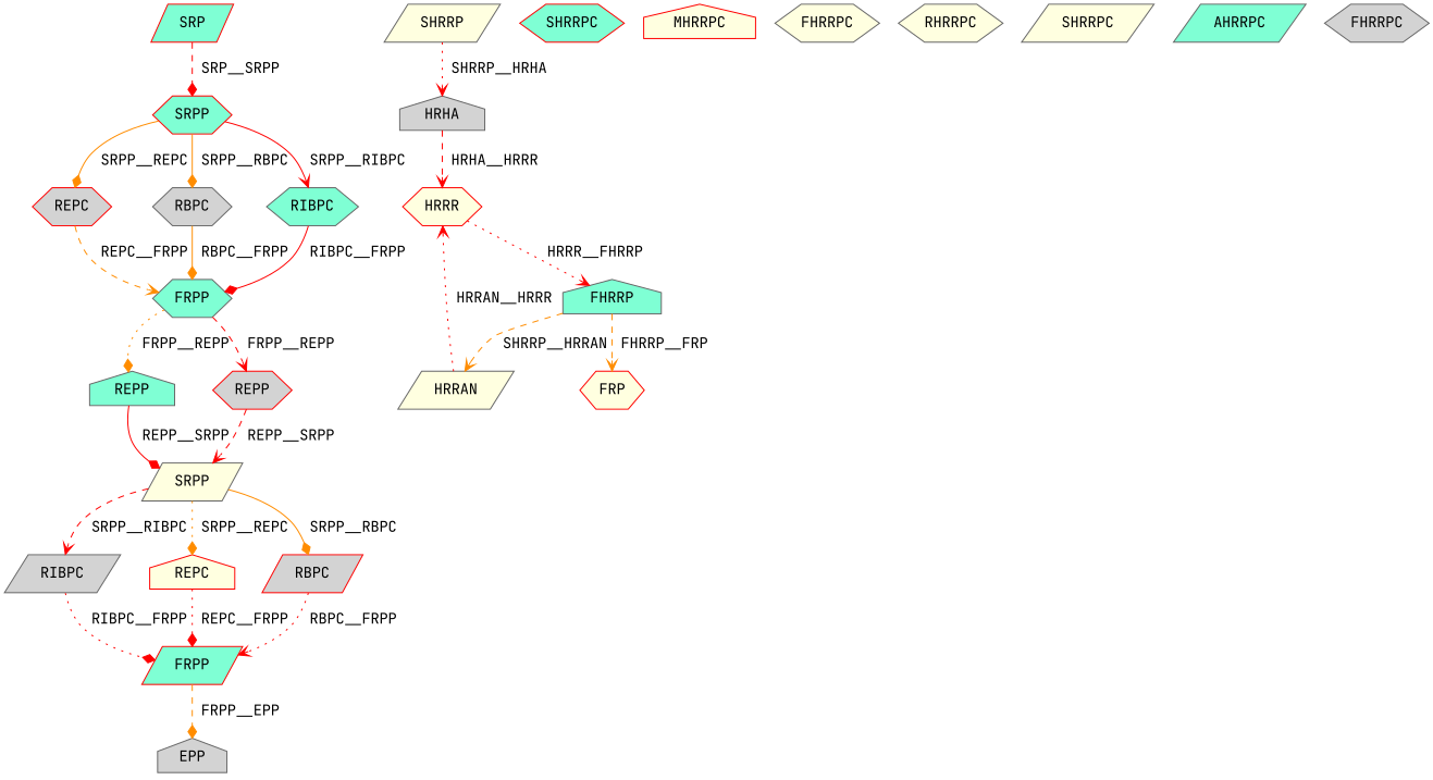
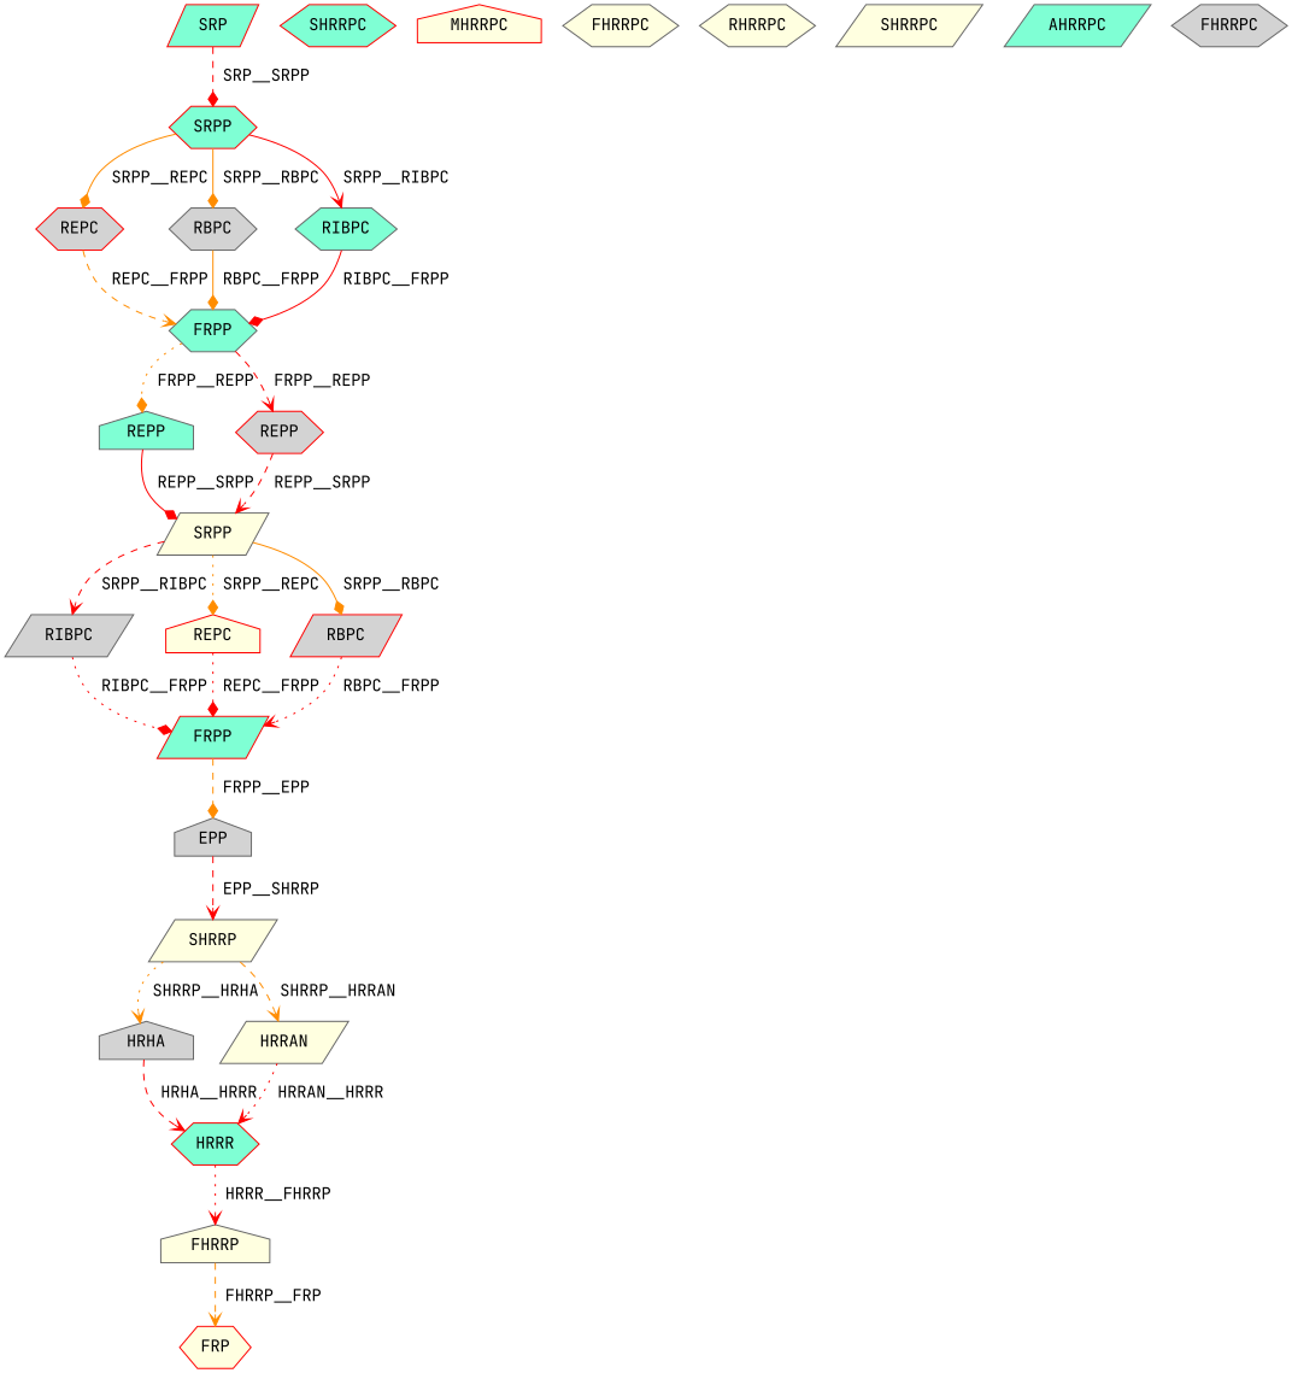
  digraph {
    fontname="JetBrains Mono"
    node [color=gray40 fillcolor=lightyellow fontcolor=black fontname="JetBrains Mono" shape=hexagon style=filled]
    edge [arrowhead=vee color=red fontcolor=black fontname="JetBrains Mono" style=dashed]
    n1 [color=red fillcolor=aquamarine label=SRP shape=parallelogram]
    n2 [color=red fillcolor=aquamarine label=SRPP]
    n3 [color=red fillcolor=lightgrey label=REPC]
    n4 [fillcolor=lightgrey label=RBPC]
    n5 [fillcolor=aquamarine label=RIBPC]
    n6 [fillcolor=aquamarine label=FRPP]
    n7 [fillcolor=aquamarine label=REPP shape=house]
    n8 [color=red fillcolor=lightgrey label=REPP]
    n9 [label=SRPP shape=parallelogram]
    n10 [fillcolor=lightgrey label=RIBPC shape=parallelogram]
    n11 [color=red label=REPC shape=house]
    n12 [color=red fillcolor=lightgrey label=RBPC shape=parallelogram]
    n13 [color=red fillcolor=aquamarine label=FRPP shape=parallelogram]
    n14 [fillcolor=lightgrey label=EPP shape=house]
    n15 [label=SHRRP shape=parallelogram]
    n16 [fillcolor=lightgrey label=HRHA shape=house]
    n17 [label=HRRAN shape=parallelogram]
-   n18 [color=red label=HRRR]
-   n19 [fillcolor=aquamarine label=FHRRP shape=house]
+   n18 [color=red fillcolor=aquamarine label=HRRR]
+   n19 [label=FHRRP shape=house]
    n20 [color=red fillcolor=aquamarine label=SHRRPC]
    n21 [color=red label=MHRRPC shape=house]
    n22 [label=FHRRPC]
    n23 [label=RHRRPC]
    n24 [label=SHRRPC shape=parallelogram]
    n25 [fillcolor=aquamarine label=AHRRPC shape=parallelogram]
    n26 [fillcolor=lightgrey label=FHRRPC]
    n27 [color=red label=FRP]
    n1 -> n2 [arrowhead=diamond label=" SRP__SRPP"]
    n2 -> n3 [arrowhead=diamond color=darkorange label=" SRPP__REPC" style=solid]
    n2 -> n4 [arrowhead=diamond color=darkorange label=" SRPP__RBPC" style=solid]
    n2 -> n5 [label=" SRPP__RIBPC" style=solid]
    n3 -> n6 [color=darkorange label=" REPC__FRPP"]
    n4 -> n6 [arrowhead=diamond color=darkorange label=" RBPC__FRPP" style=solid]
    n5 -> n6 [arrowhead=diamond label=" RIBPC__FRPP" style=solid]
    n6 -> n7 [arrowhead=diamond color=darkorange label=" FRPP__REPP" style=dotted]
    n6 -> n8 [label=" FRPP__REPP"]
    n7 -> n9 [arrowhead=diamond label=" REPP__SRPP" style=solid]
    n8 -> n9 [label=" REPP__SRPP"]
    n9 -> n10 [label=" SRPP__RIBPC"]
    n9 -> n11 [arrowhead=diamond color=darkorange label=" SRPP__REPC" style=dotted]
    n9 -> n12 [arrowhead=diamond color=darkorange label=" SRPP__RBPC" style=solid]
    n10 -> n13 [arrowhead=diamond label=" RIBPC__FRPP" style=dotted]
    n11 -> n13 [arrowhead=diamond label=" REPC__FRPP" style=dotted]
    n12 -> n13 [label=" RBPC__FRPP" style=dotted]
    n13 -> n14 [arrowhead=diamond color=darkorange label=" FRPP__EPP"]
-   n15 -> n16 [label=" SHRRP__HRHA" style=dotted]
-   n19 -> n17 [color=darkorange label=" SHRRP__HRRAN"]
+   n14 -> n15 [label=" EPP__SHRRP"]
+   n15 -> n16 [color=darkorange label=" SHRRP__HRHA" style=dotted]
+   n15 -> n17 [color=darkorange label=" SHRRP__HRRAN"]
    n16 -> n18 [label=" HRHA__HRRR"]
    n17 -> n18 [label=" HRRAN__HRRR" style=dotted]
    n18 -> n19 [label=" HRRR__FHRRP" style=dotted]
    n19 -> n27 [color=darkorange label=" FHRRP__FRP"]
  }
